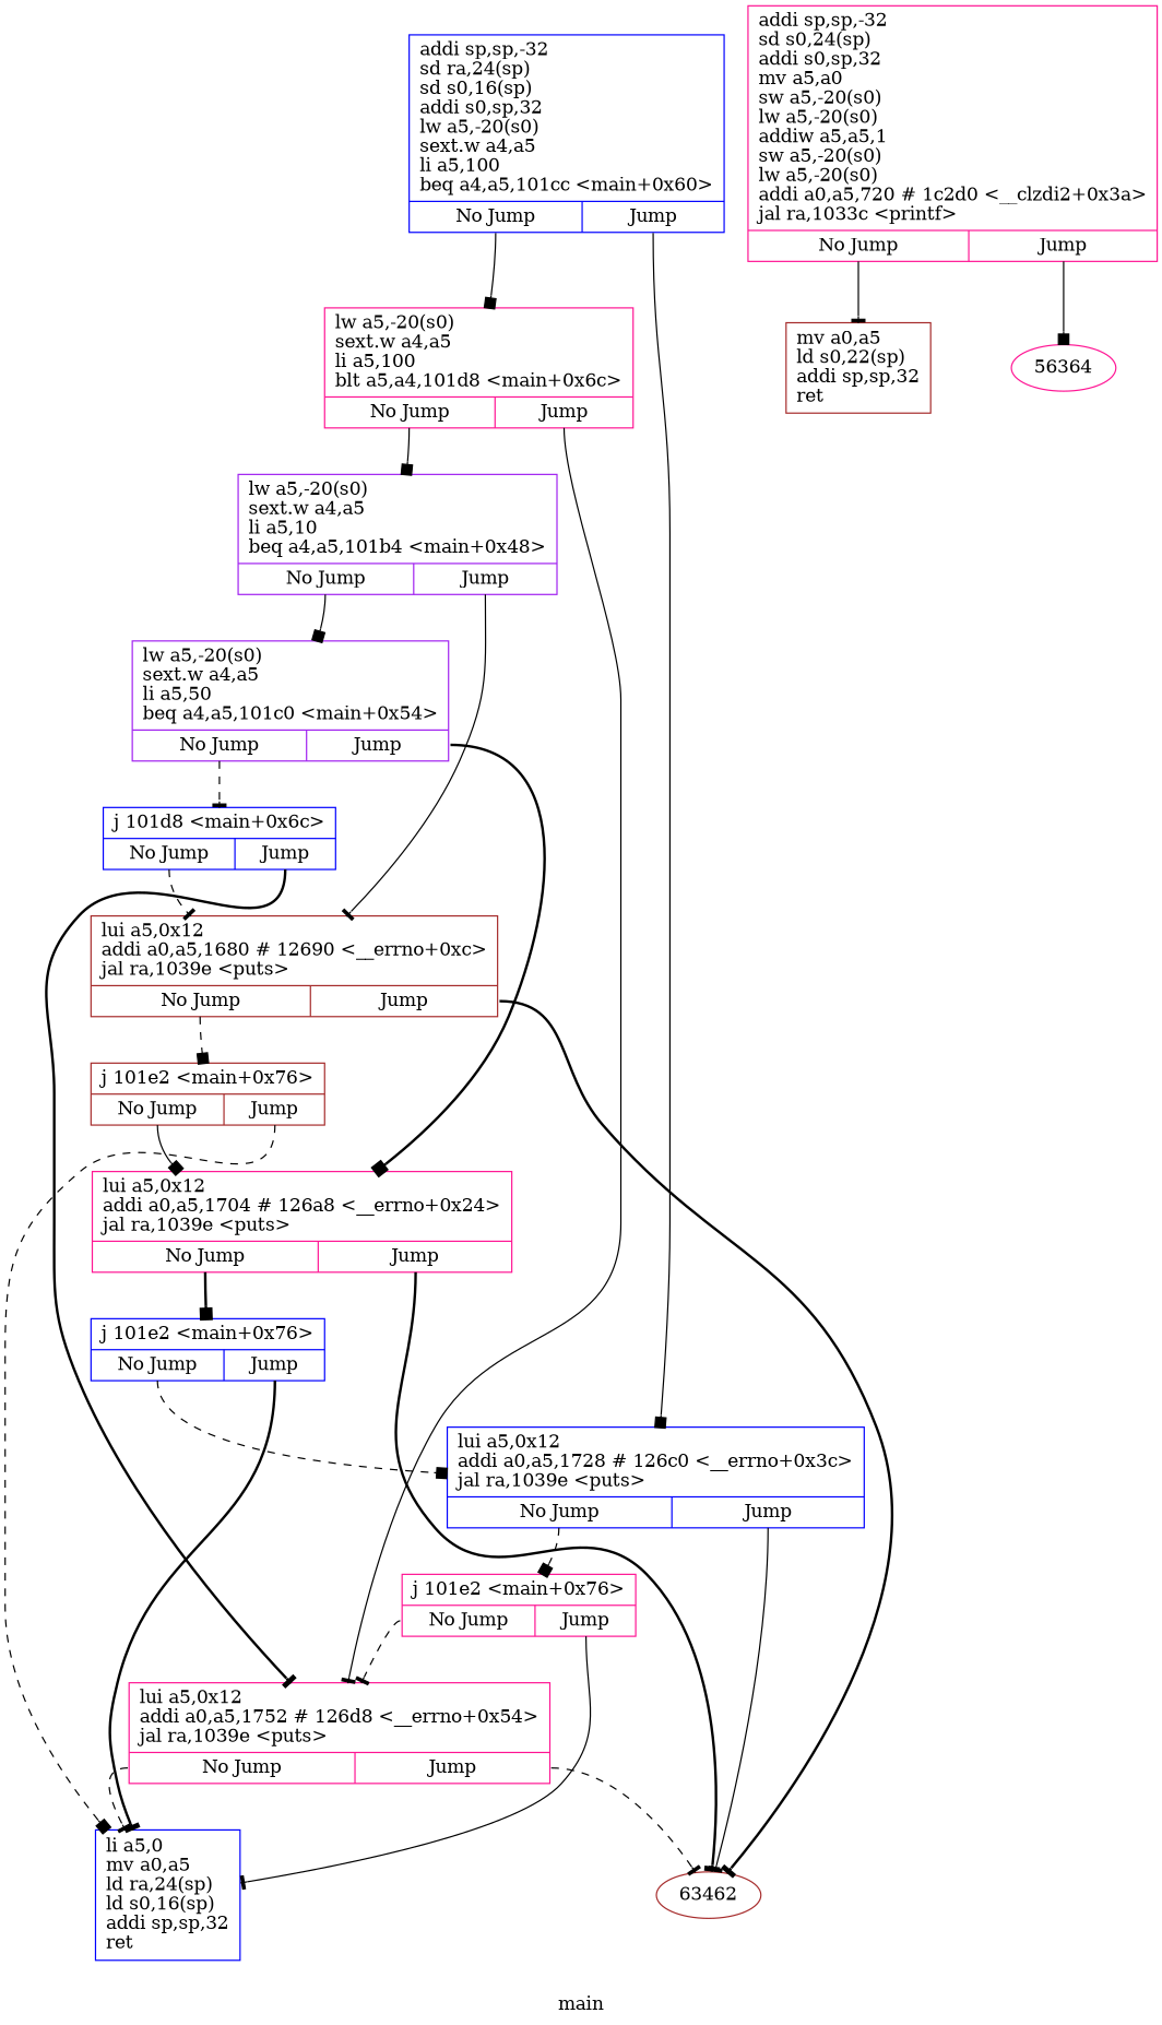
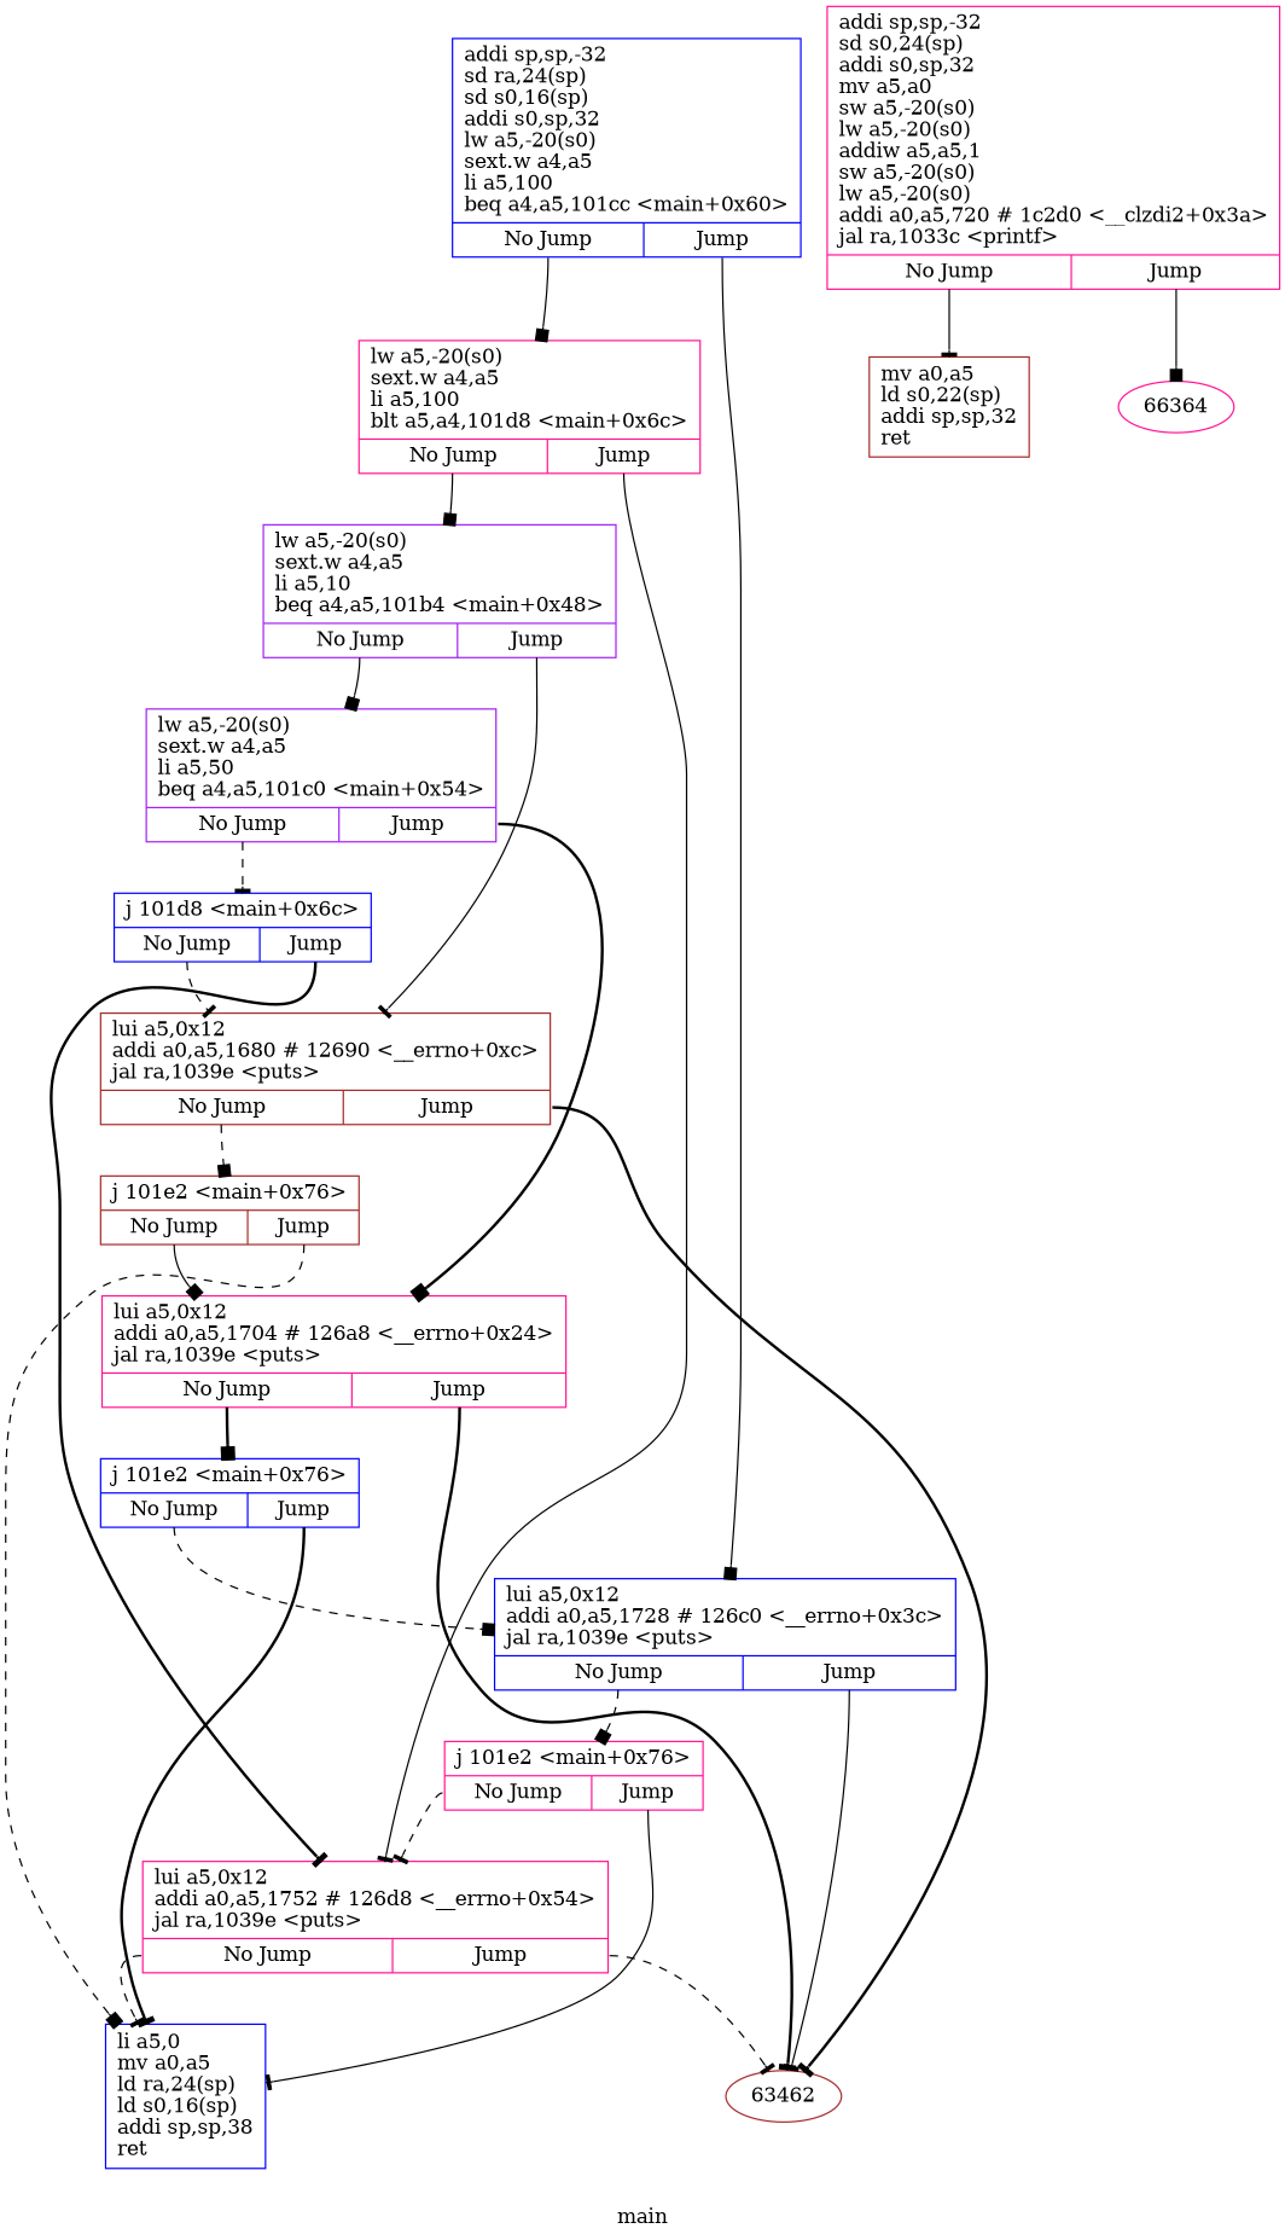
  digraph {
    label=main
    node [color=deeppink shape=record]
    edge [arrowhead=tee style=solid tailport=s0]
    n1 [color=blue height=2.1111 label="{addi sp,sp,-32\lsd ra,24(sp)\lsd s0,16(sp)\laddi s0,sp,32\llw a5,-20(s0)\lsext.w a4,a5\lli a5,100\lbeq a4,a5,101cc \<main+0x60\>\l|{<s0>No Jump|<s1>Jump}}" width=3.3889]
    n2 [height=1.2778 label="{lw a5,-20(s0)\lsext.w a4,a5\lli a5,100\lblt a5,a4,101d8 \<main+0x6c\>\l|{<s0>No Jump|<s1>Jump}}" width=3.3194]
    n3 [color=blue height=1.0694 label="{lui a5,0x12\laddi a0,a5,1728 # 126c0 \<__errno+0x3c\>\ljal ra,1039e \<puts\>\l|{<s0>No Jump|<s1>Jump}}" width=4.4861]
    n4 [color=purple height=1.2778 label="{lw a5,-20(s0)\lsext.w a4,a5\lli a5,10\lbeq a4,a5,101b4 \<main+0x48\>\l|{<s0>No Jump|<s1>Jump}}" width=3.4306]
    n5 [height=1.0694 label="{lui a5,0x12\laddi a0,a5,1752 # 126d8 \<__errno+0x54\>\ljal ra,1039e \<puts\>\l|{<s0>No Jump|<s1>Jump}}" width=4.5278]
    n6 [color=brown height=0.5 label=63462 width=1.1193 shape=""]
    n7 [height=0.65278 label="{j 101e2 \<main+0x76\>\l|{<s0>No Jump|<s1>Jump}}" width=2.5139]
    n8 [color=purple height=1.2778 label="{lw a5,-20(s0)\lsext.w a4,a5\lli a5,50\lbeq a4,a5,101c0 \<main+0x54\>\l|{<s0>No Jump|<s1>Jump}}" width=3.4028]
    n9 [color=brown height=1.0694 label="{lui a5,0x12\laddi a0,a5,1680 # 12690 \<__errno+0xc\>\ljal ra,1039e \<puts\>\l|{<s0>No Jump|<s1>Jump}}" width=4.375]
-   n10 [color=blue height=1.375 label="{li a5,0\lmv a0,a5\lld ra,24(sp)\lld s0,16(sp)\laddi sp,sp,32\lret\l}" width=1.5556]
+   n10 [color=blue height=1.375 label="{li a5,0\lmv a0,a5\lld ra,24(sp)\lld s0,16(sp)\laddi sp,sp,38\lret\l}" width=1.5556]
    n11 [color=blue height=0.65278 label="{j 101d8 \<main+0x6c\>\l|{<s0>No Jump|<s1>Jump}}" width=2.5]
    n12 [height=1.0694 label="{lui a5,0x12\laddi a0,a5,1704 # 126a8 \<__errno+0x24\>\ljal ra,1039e \<puts\>\l|{<s0>No Jump|<s1>Jump}}" width=4.5139]
    n13 [color=brown height=0.65278 label="{j 101e2 \<main+0x76\>\l|{<s0>No Jump|<s1>Jump}}" width=2.5139]
    n14 [color=blue height=0.65278 label="{j 101e2 \<main+0x76\>\l|{<s0>No Jump|<s1>Jump}}" width=2.5139]
    n15 [height=2.7361 label="{addi sp,sp,-32\lsd s0,24(sp)\laddi s0,sp,32\lmv a5,a0\lsw a5,-20(s0)\llw a5,-20(s0)\laddiw a5,a5,1\lsw a5,-20(s0)\llw a5,-20(s0)\laddi a0,a5,720 # 1c2d0 \<__clzdi2+0x3a\>\ljal ra,1033c \<printf\>\l|{<s0>No Jump|<s1>Jump}}" width=4.4028]
    n16 [color=brown height=0.95833 label="{mv a0,a5\lld s0,22(sp)\laddi sp,sp,32\lret\l}" width=1.5556]
-   66364 [height=0.5 width=1.1193 label=56364 shape=""]
+   66364 [height=0.5 width=1.1193 shape=""]
    n1 -> n2 [arrowhead=box]
    n1 -> n3 [arrowhead=box tailport=s1]
    n2 -> n4 [arrowhead=box]
    n2 -> n5 [tailport=s1]
    n3 -> n6 [tailport=s1]
    n3 -> n7 [arrowhead=box style=dashed]
    n4 -> n8 [arrowhead=box]
    n4 -> n9 [tailport=s1]
    n5 -> n6 [style=dashed tailport=s1]
    n5 -> n10 [style=dashed]
    n7 -> n5 [style=dashed]
    n7 -> n10 [tailport=s1]
    n8 -> n11 [style=dashed]
    n8 -> n12 [arrowhead=box style=bold tailport=s1]
    n9 -> n6 [style=bold tailport=s1]
    n9 -> n13 [arrowhead=box style=dashed]
    n11 -> n5 [style=bold tailport=s1]
    n11 -> n9 [style=dashed]
    n12 -> n6 [style=bold tailport=s1]
    n12 -> n14 [arrowhead=box style=bold]
    n13 -> n10 [arrowhead=box style=dashed tailport=s1]
    n13 -> n12 [arrowhead=box]
    n14 -> n3 [arrowhead=box style=dashed]
    n14 -> n10 [style=bold tailport=s1]
    n15 -> n16
    n15 -> 66364 [arrowhead=box tailport=s1]
  }
